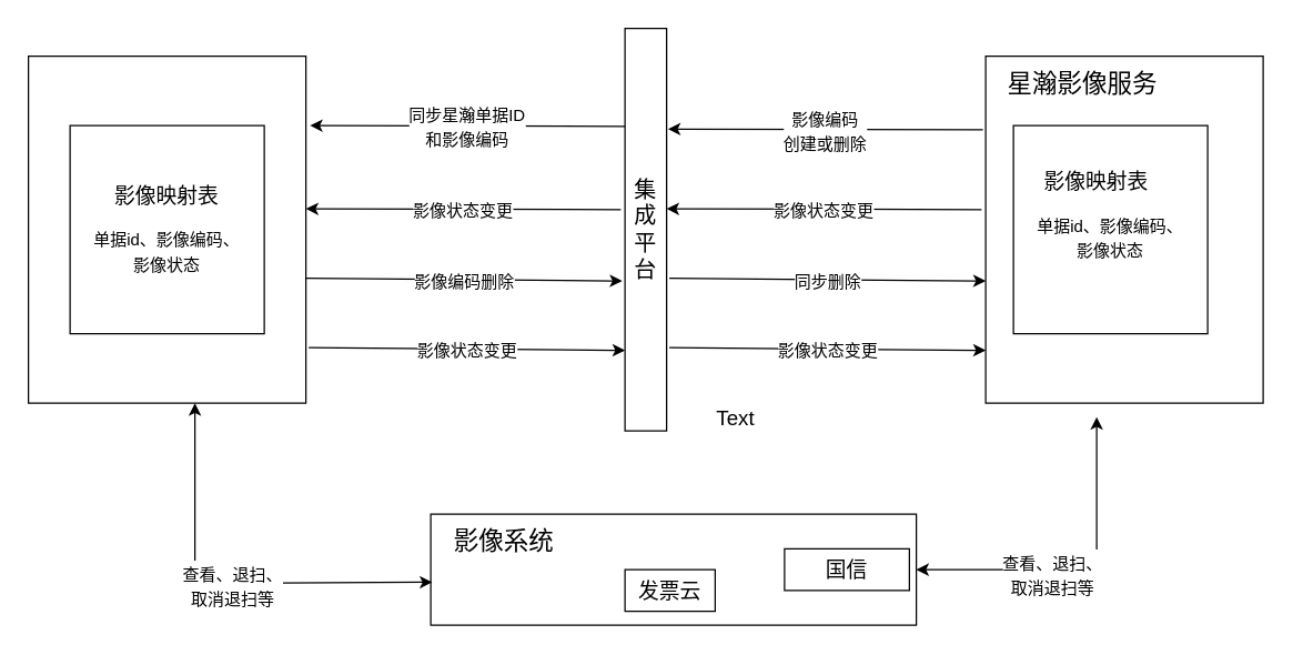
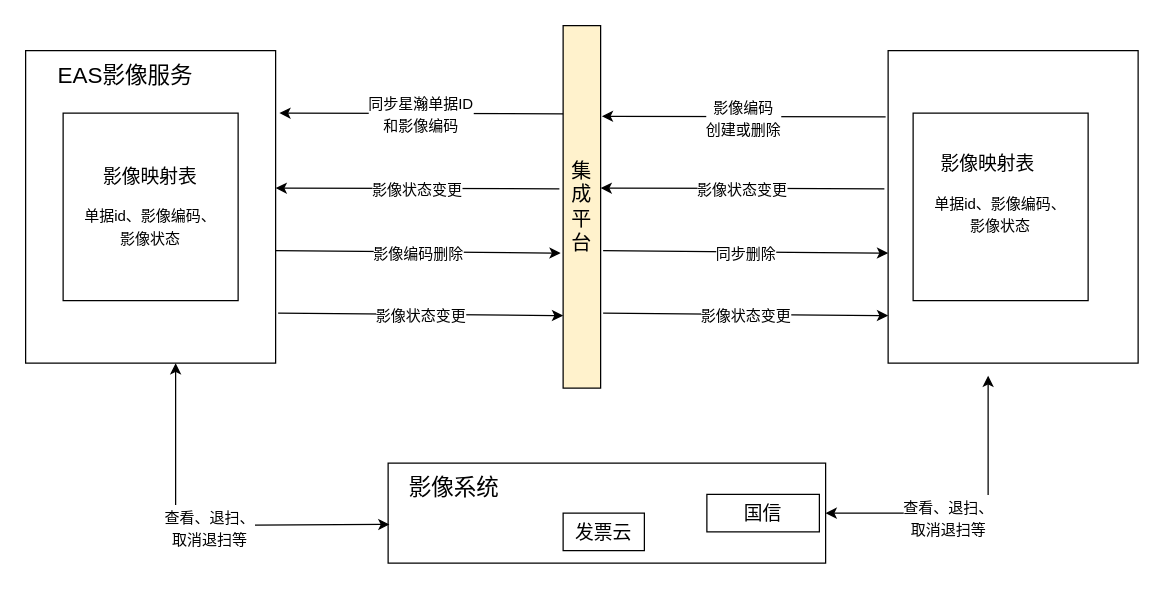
  <mxCell id="0" />
  <mxCell id="1" parent="0" />
  <mxCell id="2" value="" style="rounded=0;whiteSpace=wrap;html=1;" vertex="1" parent="1"><mxGeometry x="20" y="40" width="200" height="250" as="geometry" /></mxCell>
+ <mxCell id="3" value="&lt;font style=&quot;font-size: 18px&quot;&gt;EAS影像服务&lt;/font&gt;" style="text;html=1;strokeColor=none;fillColor=none;align=center;verticalAlign=middle;whiteSpace=wrap;rounded=0;" vertex="1" parent="1"><mxGeometry x="40" y="50" width="120" height="20" as="geometry" /></mxCell>
  <mxCell id="4" value="" style="rounded=0;whiteSpace=wrap;html=1;" vertex="1" parent="1"><mxGeometry x="50" y="90" width="140" height="150" as="geometry" /></mxCell>
  <mxCell id="5" value="影像映射表" style="text;html=1;strokeColor=none;fillColor=none;align=center;verticalAlign=middle;whiteSpace=wrap;rounded=0;fontSize=15;" vertex="1" parent="1"><mxGeometry x="80" y="130" width="80" height="20" as="geometry" /></mxCell>
  <mxCell id="6" value="&lt;font style=&quot;font-size: 12px&quot;&gt;单据id、影像编码、影像状态&lt;/font&gt;" style="text;html=1;strokeColor=none;fillColor=none;align=center;verticalAlign=middle;whiteSpace=wrap;rounded=0;fontSize=15;" vertex="1" parent="1"><mxGeometry x="65" y="170" width="110" height="20" as="geometry" /></mxCell>
  <mxCell id="7" value="" style="rounded=0;whiteSpace=wrap;html=1;" vertex="1" parent="1"><mxGeometry x="710" y="40" width="200" height="250" as="geometry" /></mxCell>
- <mxCell id="8" value="&lt;font style=&quot;font-size: 18px&quot;&gt;星瀚影像服务&lt;/font&gt;" style="text;html=1;strokeColor=none;fillColor=none;align=center;verticalAlign=middle;whiteSpace=wrap;rounded=0;" vertex="1" parent="1"><mxGeometry x="720" y="50" width="120" height="20" as="geometry" /></mxCell>
  <mxCell id="9" value="" style="rounded=0;whiteSpace=wrap;html=1;" vertex="1" parent="1"><mxGeometry x="730" y="90" width="140" height="150" as="geometry" /></mxCell>
  <mxCell id="10" value="影像映射表" style="text;html=1;strokeColor=none;fillColor=none;align=center;verticalAlign=middle;whiteSpace=wrap;rounded=0;fontSize=15;" vertex="1" parent="1"><mxGeometry x="750" y="120" width="80" height="20" as="geometry" /></mxCell>
  <mxCell id="11" value="&lt;font style=&quot;font-size: 12px&quot;&gt;单据id、影像编码、影像状态&lt;/font&gt;" style="text;html=1;strokeColor=none;fillColor=none;align=center;verticalAlign=middle;whiteSpace=wrap;rounded=0;fontSize=15;" vertex="1" parent="1"><mxGeometry x="745" y="160" width="110" height="20" as="geometry" /></mxCell>
- <mxCell id="12" value="&lt;font style=&quot;font-size: 16px&quot;&gt;集成平台&lt;/font&gt;" style="rounded=0;whiteSpace=wrap;html=1;fontSize=15;" vertex="1" parent="1"><mxGeometry x="450" y="20" width="30" height="290" as="geometry" /></mxCell>
+ <mxCell id="12" value="&lt;font style=&quot;font-size: 16px&quot;&gt;集成平台&lt;/font&gt;" style="rounded=0;whiteSpace=wrap;html=1;fontSize=15;fillColor=#fff2cc;" vertex="1" parent="1"><mxGeometry x="450" y="20" width="30" height="290" as="geometry" /></mxCell>
  <mxCell id="13" value="&lt;font style=&quot;font-size: 12px&quot;&gt;影像编码&lt;br&gt;创建或删除&lt;/font&gt;" style="endArrow=classic;html=1;fontSize=15;entryX=1;entryY=0.25;entryDx=0;entryDy=0;" edge="1" parent="1"><mxGeometry relative="1" as="geometry"><mxPoint x="708" y="93" as="sourcePoint" /><mxPoint x="481" y="92.5" as="targetPoint" /></mxGeometry></mxCell>
  <mxCell id="14" value="&lt;font style=&quot;font-size: 12px&quot;&gt;同步星瀚单据ID&lt;br&gt;和影像编码&lt;/font&gt;" style="endArrow=classic;html=1;fontSize=15;entryX=1;entryY=0.25;entryDx=0;entryDy=0;" edge="1" parent="1"><mxGeometry relative="1" as="geometry"><mxPoint x="450" y="90.5" as="sourcePoint" /><mxPoint x="223" y="90" as="targetPoint" /></mxGeometry></mxCell>
  <mxCell id="15" value="&lt;span style=&quot;font-size: 12px&quot;&gt;影像状态变更&lt;/span&gt;" style="endArrow=classic;html=1;fontSize=15;entryX=1;entryY=0.25;entryDx=0;entryDy=0;" edge="1" parent="1"><mxGeometry relative="1" as="geometry"><mxPoint x="707" y="150.5" as="sourcePoint" /><mxPoint x="480" y="150" as="targetPoint" /></mxGeometry></mxCell>
  <mxCell id="16" value="&lt;span style=&quot;font-size: 12px&quot;&gt;影像状态变更&lt;/span&gt;" style="endArrow=classic;html=1;fontSize=15;entryX=1;entryY=0.25;entryDx=0;entryDy=0;" edge="1" parent="1"><mxGeometry relative="1" as="geometry"><mxPoint x="447" y="150.5" as="sourcePoint" /><mxPoint x="220" y="150" as="targetPoint" /></mxGeometry></mxCell>
  <mxCell id="17" value="&lt;font style=&quot;font-size: 12px&quot;&gt;影像编码删除&lt;/font&gt;" style="endArrow=classic;html=1;fontSize=15;" edge="1" parent="1"><mxGeometry relative="1" as="geometry"><mxPoint x="220" y="200" as="sourcePoint" /><mxPoint x="448" y="202" as="targetPoint" /></mxGeometry></mxCell>
  <mxCell id="18" value="&lt;font style=&quot;font-size: 12px&quot;&gt;同步删除&lt;/font&gt;" style="endArrow=classic;html=1;fontSize=15;" edge="1" parent="1"><mxGeometry relative="1" as="geometry"><mxPoint x="482" y="200" as="sourcePoint" /><mxPoint x="710" y="202" as="targetPoint" /></mxGeometry></mxCell>
  <mxCell id="19" value="&lt;font style=&quot;font-size: 12px&quot;&gt;影像状态变更&lt;/font&gt;" style="endArrow=classic;html=1;fontSize=15;" edge="1" parent="1"><mxGeometry relative="1" as="geometry"><mxPoint x="222" y="250" as="sourcePoint" /><mxPoint x="450" y="252" as="targetPoint" /></mxGeometry></mxCell>
  <mxCell id="20" value="&lt;font style=&quot;font-size: 12px&quot;&gt;影像状态变更&lt;/font&gt;" style="endArrow=classic;html=1;fontSize=15;" edge="1" parent="1"><mxGeometry relative="1" as="geometry"><mxPoint x="482" y="250" as="sourcePoint" /><mxPoint x="710" y="252" as="targetPoint" /></mxGeometry></mxCell>
  <mxCell id="21" value="" style="rounded=0;whiteSpace=wrap;html=1;fontSize=15;" vertex="1" parent="1"><mxGeometry x="310" y="370" width="350" height="80" as="geometry" /></mxCell>
  <mxCell id="22" value="&lt;font style=&quot;font-size: 18px&quot;&gt;影像系统&lt;/font&gt;" style="text;html=1;strokeColor=none;fillColor=none;align=center;verticalAlign=middle;whiteSpace=wrap;rounded=0;fontSize=15;" vertex="1" parent="1"><mxGeometry x="300" y="380" width="126" height="20" as="geometry" /></mxCell>
- <mxCell id="23" value="Text" style="text;html=1;strokeColor=none;fillColor=none;align=center;verticalAlign=middle;whiteSpace=wrap;rounded=0;fontSize=15;" vertex="1" parent="1"><mxGeometry x="510" y="290" width="40" height="20" as="geometry" /></mxCell>
  <mxCell id="24" value="发票云" style="rounded=0;whiteSpace=wrap;html=1;fontSize=15;" vertex="1" parent="1"><mxGeometry x="450" y="410" width="65" height="30" as="geometry" /></mxCell>
  <mxCell id="25" value="国信" style="rounded=0;whiteSpace=wrap;html=1;fontSize=15;" vertex="1" parent="1"><mxGeometry x="565" y="395" width="90" height="30" as="geometry" /></mxCell>
  <mxCell id="26" value="" style="endArrow=classic;startArrow=classic;html=1;fontSize=15;exitX=0.6;exitY=1;exitDx=0;exitDy=0;exitPerimeter=0;entryX=0.003;entryY=0.613;entryDx=0;entryDy=0;entryPerimeter=0;" edge="1" parent="1" source="2" target="21"><mxGeometry width="50" height="50" relative="1" as="geometry"><mxPoint x="140" y="300" as="sourcePoint" /><mxPoint x="300" y="420" as="targetPoint" /><Array as="points"><mxPoint x="140" y="420" /></Array></mxGeometry></mxCell>
  <mxCell id="27" value="&lt;font style=&quot;font-size: 12px&quot;&gt;查看、退扫、&lt;br&gt;取消退扫等&lt;/font&gt;" style="edgeLabel;html=1;align=center;verticalAlign=middle;resizable=0;points=[];fontSize=15;" vertex="1" connectable="0" parent="26"><mxGeometry x="0.036" y="-1" relative="1" as="geometry"><mxPoint as="offset" /></mxGeometry></mxCell>
  <mxCell id="28" value="" style="endArrow=classic;startArrow=classic;html=1;fontSize=15;exitX=1;exitY=0.5;exitDx=0;exitDy=0;" edge="1" parent="1" source="21"><mxGeometry width="50" height="50" relative="1" as="geometry"><mxPoint x="670" y="420" as="sourcePoint" /><mxPoint x="790" y="300" as="targetPoint" /><Array as="points"><mxPoint x="790" y="410" /></Array></mxGeometry></mxCell>
  <mxCell id="29" value="&lt;font style=&quot;font-size: 12px&quot;&gt;查看、退扫、&lt;br&gt;取消退扫等&lt;/font&gt;" style="edgeLabel;html=1;align=center;verticalAlign=middle;resizable=0;points=[];fontSize=15;" vertex="1" connectable="0" parent="28"><mxGeometry x="-0.192" y="-2" relative="1" as="geometry"><mxPoint as="offset" /></mxGeometry></mxCell>
